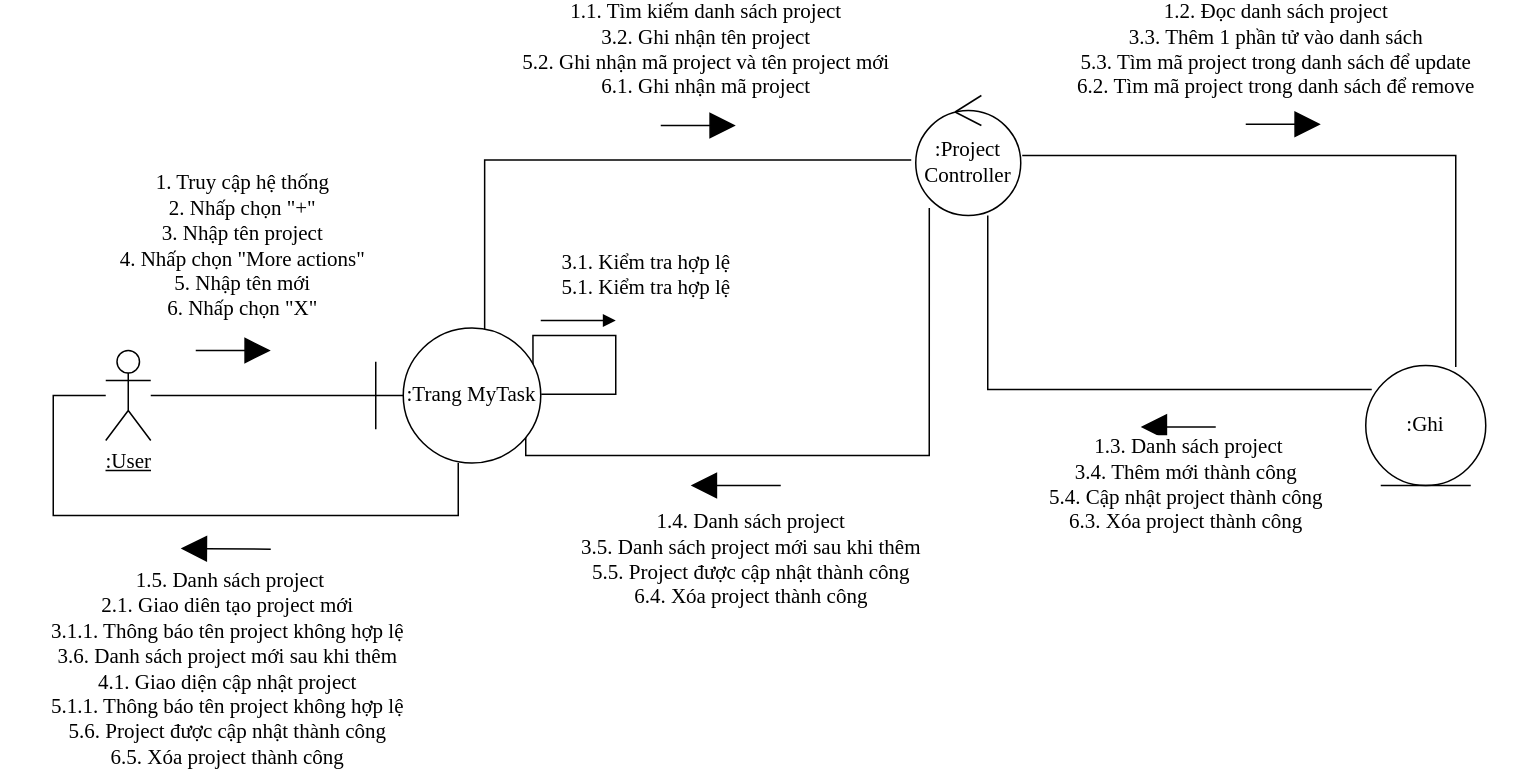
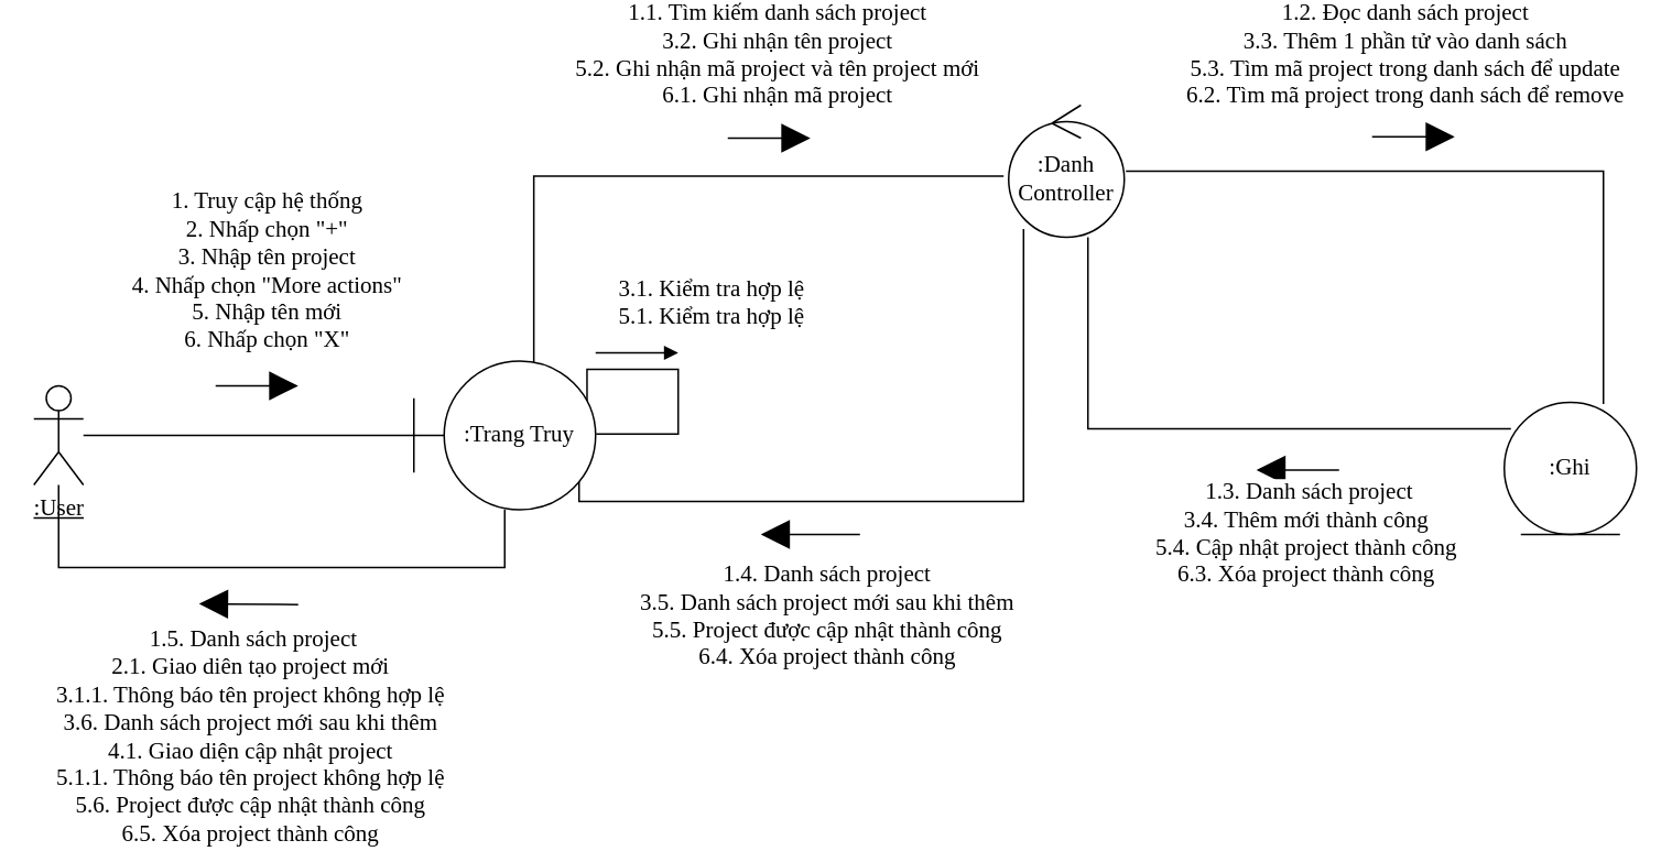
  <mxCell id="0" />
  <mxCell id="1" parent="0" />
  <mxCell id="2" style="endArrow=none;html=1;fontSize=14;fontFamily=Verdana;" parent="1" source="3" target="8" edge="1"><mxGeometry relative="1" as="geometry" /></mxCell>
- <mxCell id="3" value="&lt;u style=&quot;font-size: 14px;&quot;&gt;:User&lt;/u&gt;" style="shape=umlActor;verticalLabelPosition=bottom;verticalAlign=top;html=1;fontSize=14;fontFamily=Verdana;" parent="1" vertex="1"><mxGeometry x="70" y="190" width="30" height="60" as="geometry" /></mxCell>
+ <mxCell id="3" value="&lt;u style=&quot;font-size: 14px;&quot;&gt;:User&lt;/u&gt;" style="shape=umlActor;verticalLabelPosition=bottom;verticalAlign=top;html=1;fontSize=14;fontFamily=Verdana;" parent="1" vertex="1"><mxGeometry x="20" y="190" width="30" height="60" as="geometry" /></mxCell>
  <mxCell id="4" style="edgeStyle=orthogonalEdgeStyle;rounded=0;orthogonalLoop=1;jettySize=auto;html=1;endArrow=none;endFill=0;fontSize=14;entryX=0.75;entryY=0.013;entryDx=0;entryDy=0;entryPerimeter=0;exitX=1.014;exitY=0.5;exitDx=0;exitDy=0;exitPerimeter=0;fontFamily=Verdana;" parent="1" source="21" target="20" edge="1"><mxGeometry relative="1" as="geometry"><mxPoint x="700" y="60" as="sourcePoint" /><mxPoint x="970" y="200" as="targetPoint" /></mxGeometry></mxCell>
  <mxCell id="5" style="edgeStyle=orthogonalEdgeStyle;rounded=0;orthogonalLoop=1;jettySize=auto;html=1;entryX=0.882;entryY=0.836;entryDx=0;entryDy=0;endArrow=none;endFill=0;fontSize=14;entryPerimeter=0;exitX=0.129;exitY=0.938;exitDx=0;exitDy=0;exitPerimeter=0;fontFamily=Verdana;" parent="1" source="21" target="8" edge="1"><mxGeometry relative="1" as="geometry"><Array as="points"><mxPoint x="619" y="260" /><mxPoint x="350" y="260" /><mxPoint x="350" y="243" /><mxPoint x="347" y="243" /></Array><mxPoint x="610" y="120" as="sourcePoint" /></mxGeometry></mxCell>
  <mxCell id="6" style="edgeStyle=orthogonalEdgeStyle;rounded=0;orthogonalLoop=1;jettySize=auto;html=1;entryX=-0.043;entryY=0.538;entryDx=0;entryDy=0;entryPerimeter=0;endArrow=none;endFill=0;fontSize=14;exitX=0.66;exitY=0.022;exitDx=0;exitDy=0;exitPerimeter=0;fontFamily=Verdana;" parent="1" source="8" target="21" edge="1"><mxGeometry relative="1" as="geometry"><Array as="points"><mxPoint x="323" y="63" /></Array><mxPoint x="580.12" y="62.72" as="targetPoint" /></mxGeometry></mxCell>
  <mxCell id="7" style="edgeStyle=orthogonalEdgeStyle;rounded=0;orthogonalLoop=1;jettySize=auto;html=1;endArrow=none;endFill=0;fontSize=14;fontFamily=Verdana;" parent="1" source="8" target="3" edge="1"><mxGeometry relative="1" as="geometry"><Array as="points"><mxPoint x="305" y="300" /><mxPoint x="35" y="300" /></Array></mxGeometry></mxCell>
- <mxCell id="8" value="&lt;span style=&quot;font-size: 14px;&quot;&gt;:Trang MyTask&lt;/span&gt;" style="shape=umlBoundary;whiteSpace=wrap;html=1;fontSize=14;fontFamily=Verdana;" parent="1" vertex="1"><mxGeometry x="250" y="175" width="110" height="90" as="geometry" /></mxCell>
+ <mxCell id="8" value="&lt;span style=&quot;font-size: 14px;&quot;&gt;:Trang Truy&lt;/span&gt;" style="shape=umlBoundary;whiteSpace=wrap;html=1;fontSize=14;fontFamily=Verdana;" parent="1" vertex="1"><mxGeometry x="250" y="175" width="110" height="90" as="geometry" /></mxCell>
  <mxCell id="9" style="edgeStyle=orthogonalEdgeStyle;rounded=0;orthogonalLoop=1;jettySize=auto;html=1;endArrow=none;endFill=0;fontSize=14;exitX=0.05;exitY=0.2;exitDx=0;exitDy=0;exitPerimeter=0;fontFamily=Verdana;" parent="1" source="20" edge="1"><mxGeometry relative="1" as="geometry"><mxPoint x="658" y="100" as="targetPoint" /><Array as="points"><mxPoint x="658" y="216" /></Array><mxPoint x="910" y="220" as="sourcePoint" /></mxGeometry></mxCell>
  <mxCell id="10" value="" style="endArrow=block;html=1;fontSize=14;endFill=1;endSize=15;fontFamily=Verdana;" parent="1" edge="1"><mxGeometry width="50" height="50" relative="1" as="geometry"><mxPoint x="130" y="190" as="sourcePoint" /><mxPoint x="180" y="190" as="targetPoint" /></mxGeometry></mxCell>
  <mxCell id="11" value="&lt;font style=&quot;font-size: 14px&quot;&gt;&lt;font style=&quot;font-size: 14px&quot;&gt;&lt;font style=&quot;font-size: 14px&quot;&gt;&lt;span style=&quot;font-size: 14px&quot;&gt;1. Truy cập hệ thống&lt;br style=&quot;font-size: 14px&quot;&gt;&lt;/span&gt;&lt;/font&gt;&lt;/font&gt;&lt;/font&gt;&lt;span style=&quot;font-size: 14px&quot;&gt;2. Nhấp chọn &quot;+&quot;&lt;br style=&quot;font-size: 14px&quot;&gt;3. Nhập tên project&lt;br style=&quot;font-size: 14px&quot;&gt;4. Nhấp chọn &quot;More actions&quot;&lt;br style=&quot;font-size: 14px&quot;&gt;5. Nhập tên mới&lt;br style=&quot;font-size: 14px&quot;&gt;6. Nhấp chọn &quot;X&quot;&lt;br style=&quot;font-size: 14px&quot;&gt;&lt;/span&gt;" style="edgeLabel;html=1;align=center;verticalAlign=middle;resizable=0;points=[];fontSize=14;fontFamily=Verdana;" parent="10" vertex="1" connectable="0"><mxGeometry x="-0.42" y="-1" relative="1" as="geometry"><mxPoint x="15.83" y="-71" as="offset" /></mxGeometry></mxCell>
  <mxCell id="12" value="&lt;font style=&quot;font-size: 14px&quot;&gt;&lt;span style=&quot;font-size: 14px&quot;&gt;1.2. Đọc danh sách project&lt;br style=&quot;font-size: 14px&quot;&gt;&lt;/span&gt;&lt;/font&gt;&lt;span style=&quot;font-size: 14px&quot;&gt;3.3. Thêm 1 phần tử vào danh sách&lt;br style=&quot;font-size: 14px&quot;&gt;5.3. Tìm mã project trong danh sách để update&lt;br style=&quot;font-size: 14px&quot;&gt;6.2. Tìm mã project trong danh sách để remove&lt;br style=&quot;font-size: 14px&quot;&gt;&lt;/span&gt;" style="endArrow=block;html=1;fontSize=14;endFill=1;endSize=15;fontFamily=Verdana;" parent="1" edge="1"><mxGeometry x="-0.2" y="49" width="50" height="50" relative="1" as="geometry"><mxPoint x="830" y="39.17" as="sourcePoint" /><mxPoint x="880" y="39.17" as="targetPoint" /><mxPoint as="offset" /></mxGeometry></mxCell>
  <mxCell id="13" value="&lt;div style=&quot;font-size: 14px&quot;&gt;&lt;span style=&quot;font-size: 14px&quot;&gt;&lt;font style=&quot;font-size: 14px&quot;&gt;1.1. Tìm kiếm danh sách project&lt;/font&gt;&lt;/span&gt;&lt;/div&gt;&lt;span style=&quot;font-size: 14px&quot;&gt;3.2. Ghi nhận tên project&lt;br style=&quot;font-size: 14px&quot;&gt;5.2. Ghi nhận mã project và tên project mới&lt;br style=&quot;font-size: 14px&quot;&gt;6.1. Ghi nhận mã project&lt;br style=&quot;font-size: 14px&quot;&gt;&lt;/span&gt;" style="endArrow=block;html=1;fontSize=14;align=center;endFill=1;endSize=15;fontFamily=Verdana;" parent="1" edge="1"><mxGeometry x="0.2" y="50" width="50" height="50" relative="1" as="geometry"><mxPoint x="440" y="40" as="sourcePoint" /><mxPoint x="490" y="40" as="targetPoint" /><Array as="points"><mxPoint x="480" y="40" /></Array><mxPoint as="offset" /></mxGeometry></mxCell>
  <mxCell id="14" value="&lt;div style=&quot;font-size: 14px&quot;&gt;&lt;span style=&quot;font-size: 14px&quot;&gt;&amp;nbsp;1.3. Danh sách project&lt;/span&gt;&lt;/div&gt;&lt;div style=&quot;font-size: 14px&quot;&gt;&lt;span style=&quot;font-size: 14px&quot;&gt;3.4. Thêm mới thành công&lt;br style=&quot;font-size: 14px&quot;&gt;&lt;/span&gt;&lt;/div&gt;&lt;div style=&quot;font-size: 14px&quot;&gt;&lt;span style=&quot;font-size: 14px&quot;&gt;5.4. Cập nhật project thành công&lt;br style=&quot;font-size: 14px&quot;&gt;&lt;/span&gt;&lt;/div&gt;&lt;div style=&quot;font-size: 14px&quot;&gt;&lt;span style=&quot;font-size: 14px&quot;&gt;&lt;/span&gt;&lt;/div&gt;&lt;span style=&quot;font-size: 14px&quot;&gt;6.3. Xóa project thành công&lt;br style=&quot;font-size: 14px&quot;&gt;&lt;/span&gt;" style="endArrow=block;html=1;fontSize=14;endFill=1;endSize=15;fontFamily=Verdana;" parent="1" edge="1"><mxGeometry x="-0.2" y="39" width="50" height="50" relative="1" as="geometry"><mxPoint x="810" y="241" as="sourcePoint" /><mxPoint x="760" y="241" as="targetPoint" /><mxPoint as="offset" /></mxGeometry></mxCell>
  <mxCell id="15" value="1.&lt;font style=&quot;font-size: 14px&quot;&gt;&lt;span style=&quot;font-size: 14px&quot;&gt;&lt;font style=&quot;font-size: 14px&quot;&gt;4. Danh sách project&lt;br style=&quot;font-size: 14px&quot;&gt;&lt;/font&gt;&lt;/span&gt;&lt;/font&gt;&lt;span style=&quot;font-size: 14px&quot;&gt;&lt;font style=&quot;font-size: 14px&quot;&gt;3.5. Danh sách project mới sau khi thêm&lt;br style=&quot;font-size: 14px&quot;&gt;5.5. Project được cập nhật thành công&lt;br style=&quot;font-size: 14px&quot;&gt;6.4. Xóa project thành công&lt;br style=&quot;font-size: 14px&quot;&gt;&lt;/font&gt;&lt;/span&gt;" style="endArrow=block;html=1;fontSize=14;endFill=1;jumpSize=7;sourcePerimeterSpacing=2;endSize=15;fontFamily=Verdana;" parent="1" edge="1"><mxGeometry x="-0.333" y="50" width="50" height="50" relative="1" as="geometry"><mxPoint x="520" y="280" as="sourcePoint" /><mxPoint x="460" y="280" as="targetPoint" /><Array as="points" /><mxPoint as="offset" /></mxGeometry></mxCell>
  <mxCell id="16" value="" style="endArrow=block;html=1;fontSize=14;endFill=1;endSize=15;fontFamily=Verdana;" parent="1" edge="1"><mxGeometry width="50" height="50" relative="1" as="geometry"><mxPoint x="180" y="322.42" as="sourcePoint" /><mxPoint x="120" y="322" as="targetPoint" /><Array as="points" /></mxGeometry></mxCell>
  <mxCell id="17" value="&lt;font style=&quot;font-size: 14px&quot;&gt;&lt;font style=&quot;font-size: 14px&quot;&gt;&lt;font style=&quot;font-size: 14px&quot;&gt;&lt;span style=&quot;font-size: 14px&quot;&gt;&amp;nbsp;1.5. Danh sách project&lt;br style=&quot;font-size: 14px&quot;&gt;&lt;/span&gt;&lt;/font&gt;&lt;/font&gt;&lt;/font&gt;&lt;div style=&quot;font-size: 14px&quot;&gt;&lt;span style=&quot;font-size: 14px&quot;&gt;2.1. Giao diên tạo project mới&lt;/span&gt;&lt;/div&gt;&lt;div style=&quot;font-size: 14px&quot;&gt;&lt;span style=&quot;font-size: 14px&quot;&gt;3.1.1. Thông báo tên project không hợp lệ&lt;br style=&quot;font-size: 14px&quot;&gt;&lt;/span&gt;&lt;/div&gt;&lt;div style=&quot;font-size: 14px&quot;&gt;&lt;span style=&quot;font-size: 14px&quot;&gt;&lt;/span&gt;&lt;/div&gt;&lt;span style=&quot;font-size: 14px&quot;&gt;3.6. &lt;/span&gt;&lt;span style=&quot;font-size: 14px&quot;&gt;&lt;span style=&quot;font-size: 14px&quot;&gt;&lt;font style=&quot;font-size: 14px&quot;&gt;Danh sách project mới sau khi thêm&lt;/font&gt;&lt;/span&gt;&lt;/span&gt;&lt;div style=&quot;font-size: 14px&quot;&gt;&lt;span style=&quot;font-size: 14px&quot;&gt;&lt;span style=&quot;font-size: 14px&quot;&gt;&lt;/span&gt;4.1. Giao diện cập nhật project&lt;/span&gt;&lt;/div&gt;&lt;div style=&quot;font-size: 14px&quot;&gt;&lt;span style=&quot;font-size: 14px&quot;&gt;5.1.1. Thông báo tên project không hợp lệ&lt;br style=&quot;font-size: 14px&quot;&gt;&lt;/span&gt;&lt;/div&gt;&lt;span style=&quot;font-size: 14px&quot;&gt;5.6. Project được cập nhật thành công&lt;br style=&quot;font-size: 14px&quot;&gt;6.5. Xóa project thành công&lt;/span&gt;" style="edgeLabel;html=1;align=center;verticalAlign=middle;resizable=0;points=[];fontSize=14;fontFamily=Verdana;" parent="16" vertex="1" connectable="0"><mxGeometry x="-0.409" relative="1" as="geometry"><mxPoint x="-12" y="79.71" as="offset" /></mxGeometry></mxCell>
  <mxCell id="18" style="edgeStyle=orthogonalEdgeStyle;rounded=0;orthogonalLoop=1;jettySize=auto;html=1;endArrow=none;endFill=0;fontSize=14;exitX=0.953;exitY=0.269;exitDx=0;exitDy=0;exitPerimeter=0;entryX=1.003;entryY=0.491;entryDx=0;entryDy=0;entryPerimeter=0;fontFamily=Verdana;" parent="1" source="8" target="8" edge="1"><mxGeometry relative="1" as="geometry"><Array as="points"><mxPoint x="355" y="180" /><mxPoint x="410" y="180" /><mxPoint x="410" y="219" /></Array></mxGeometry></mxCell>
  <mxCell id="19" value="&lt;font style=&quot;font-size: 14px&quot;&gt;3.1. Kiểm tra hợp lệ&lt;br style=&quot;font-size: 14px&quot;&gt;5.1. Kiểm tra hợp lệ&lt;br style=&quot;font-size: 14px&quot;&gt;&lt;/font&gt;" style="endArrow=block;html=1;fontSize=14;align=center;endFill=1;fontFamily=Verdana;" parent="1" edge="1"><mxGeometry x="1" y="36" width="50" height="50" relative="1" as="geometry"><mxPoint x="360" y="170" as="sourcePoint" /><mxPoint x="410" y="170" as="targetPoint" /><Array as="points" /><mxPoint x="20" y="6" as="offset" /></mxGeometry></mxCell>
  <mxCell id="20" value=":Ghi" style="ellipse;shape=umlEntity;whiteSpace=wrap;html=1;fontFamily=Verdana;fontSize=14;" parent="1" vertex="1"><mxGeometry x="910" y="200" width="80" height="80" as="geometry" /></mxCell>
- <mxCell id="21" value="&lt;div style=&quot;font-size: 14px;&quot;&gt;:Project&lt;/div&gt;&lt;div style=&quot;font-size: 14px;&quot;&gt;Controller&lt;br style=&quot;font-size: 14px;&quot;&gt;&lt;/div&gt;" style="ellipse;shape=umlControl;whiteSpace=wrap;html=1;fontFamily=Verdana;fontSize=14;" parent="1" vertex="1"><mxGeometry x="610" y="20" width="70" height="80" as="geometry" /></mxCell>
+ <mxCell id="21" value="&lt;div style=&quot;font-size: 14px;&quot;&gt;:Danh&lt;/div&gt;&lt;div style=&quot;font-size: 14px;&quot;&gt;Controller&lt;br style=&quot;font-size: 14px;&quot;&gt;&lt;/div&gt;" style="ellipse;shape=umlControl;whiteSpace=wrap;html=1;fontFamily=Verdana;fontSize=14;" parent="1" vertex="1"><mxGeometry x="610" y="20" width="70" height="80" as="geometry" /></mxCell>
